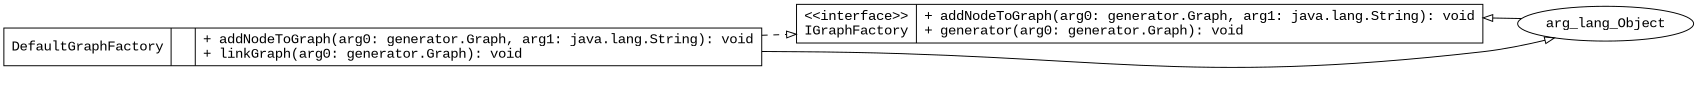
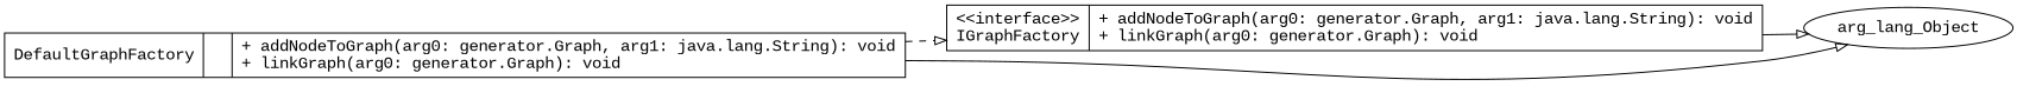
  digraph {
    fontname="Liberation Mono"
    rankdir=LR
    node [fontname="Liberation Mono" shape=record]
    edge [arrowhead=onormal fontname="Liberation Mono"]
-   n1 [label="{\<\<interface\>\>\nIGraphFactory|+ addNodeToGraph(arg0: generator.Graph, arg1: java.lang.String): void\l+ generator(arg0: generator.Graph): void\l}"]
+   n1 [label="{\<\<interface\>\>\nIGraphFactory|+ addNodeToGraph(arg0: generator.Graph, arg1: java.lang.String): void\l+ linkGraph(arg0: generator.Graph): void\l}"]
    n2 [label=arg_lang_Object shape=""]
    n3 [label="{DefaultGraphFactory||+ addNodeToGraph(arg0: generator.Graph, arg1: java.lang.String): void\l+ linkGraph(arg0: generator.Graph): void\l}"]
-   n2 -> n1
+   n1 -> n2
    n3 -> n1 [style=dashed]
    n3 -> n2
  }
